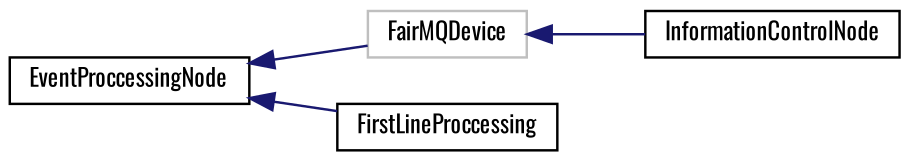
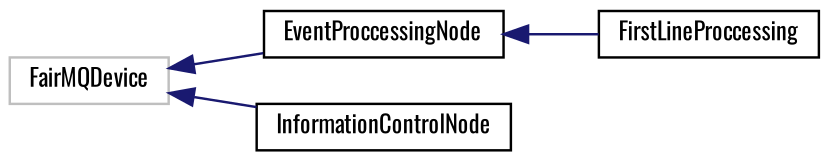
  digraph {
    fontname=Oswald
    rankdir=LR
    node [color=black fillcolor=white fontname=Oswald fontsize=10 shape=record style=filled]
    edge [color=midnightblue dir=back fontname=Oswald fontsize=10 labelfontname=Helvetica labelfontsize=10 style=solid]
    n1 [color=grey75 height=0.2 label=FairMQDevice width=0.4]
    n2 [height=0.2 label=EventProccessingNode width=0.4]
    n3 [height=0.2 label=InformationControlNode width=0.4]
    n4 [height=0.2 label=FirstLineProccessing width=0.4]
-   n2 -> n1
+   n1 -> n2
    n1 -> n3
    n2 -> n4
  }
